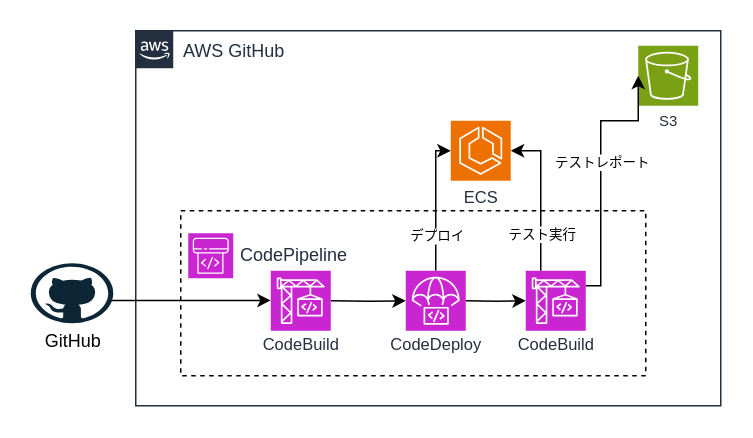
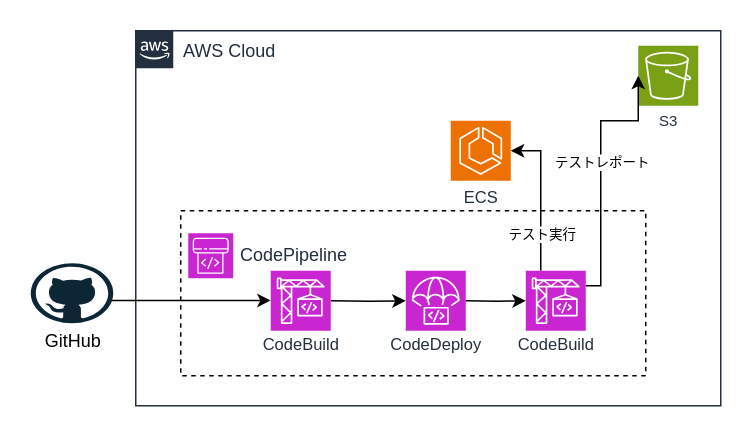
  <mxCell id="0" />
  <mxCell id="1" parent="0" />
- <mxCell id="2" value="AWS GitHub" style="points=[[0,0],[0.25,0],[0.5,0],[0.75,0],[1,0],[1,0.25],[1,0.5],[1,0.75],[1,1],[0.75,1],[0.5,1],[0.25,1],[0,1],[0,0.75],[0,0.5],[0,0.25]];outlineConnect=0;gradientColor=none;html=1;whiteSpace=wrap;fontSize=12;fontStyle=0;container=0;pointerEvents=0;collapsible=0;recursiveResize=0;shape=mxgraph.aws4.group;grIcon=mxgraph.aws4.group_aws_cloud_alt;strokeColor=#232F3E;fillColor=none;verticalAlign=top;align=left;spacingLeft=30;fontColor=#232F3E;dashed=0;" parent="1" vertex="1"><mxGeometry x="90" y="20" width="390" height="250" as="geometry" /></mxCell>
+ <mxCell id="2" value="AWS Cloud" style="points=[[0,0],[0.25,0],[0.5,0],[0.75,0],[1,0],[1,0.25],[1,0.5],[1,0.75],[1,1],[0.75,1],[0.5,1],[0.25,1],[0,1],[0,0.75],[0,0.5],[0,0.25]];outlineConnect=0;gradientColor=none;html=1;whiteSpace=wrap;fontSize=12;fontStyle=0;container=0;pointerEvents=0;collapsible=0;recursiveResize=0;shape=mxgraph.aws4.group;grIcon=mxgraph.aws4.group_aws_cloud_alt;strokeColor=#232F3E;fillColor=none;verticalAlign=top;align=left;spacingLeft=30;fontColor=#232F3E;dashed=0;" parent="1" vertex="1"><mxGeometry x="90" y="20" width="390" height="250" as="geometry" /></mxCell>
  <mxCell id="3" value="" style="rounded=0;whiteSpace=wrap;html=1;spacing=2;strokeColor=default;dashed=1;" parent="1" vertex="1"><mxGeometry x="120" y="140" width="310" height="110" as="geometry" /></mxCell>
  <mxCell id="4" value="ECS" style="sketch=0;points=[[0,0,0],[0.25,0,0],[0.5,0,0],[0.75,0,0],[1,0,0],[0,1,0],[0.25,1,0],[0.5,1,0],[0.75,1,0],[1,1,0],[0,0.25,0],[0,0.5,0],[0,0.75,0],[1,0.25,0],[1,0.5,0],[1,0.75,0]];outlineConnect=0;fontColor=#232F3E;fillColor=#ED7100;strokeColor=#ffffff;dashed=0;verticalLabelPosition=bottom;verticalAlign=top;align=center;html=1;fontSize=11;fontStyle=0;aspect=fixed;shape=mxgraph.aws4.resourceIcon;resIcon=mxgraph.aws4.ecs;spacing=0;labelPosition=center;" parent="1" vertex="1"><mxGeometry x="300" y="80" width="40" height="40" as="geometry" /></mxCell>
  <mxCell id="5" value="CodePipeline" style="sketch=0;points=[[0,0,0],[0.25,0,0],[0.5,0,0],[0.75,0,0],[1,0,0],[0,1,0],[0.25,1,0],[0.5,1,0],[0.75,1,0],[1,1,0],[0,0.25,0],[0,0.5,0],[0,0.75,0],[1,0.25,0],[1,0.5,0],[1,0.75,0]];outlineConnect=0;fontColor=#232F3E;fillColor=#C925D1;strokeColor=#ffffff;dashed=0;verticalLabelPosition=middle;verticalAlign=middle;align=left;html=1;fontSize=12;fontStyle=0;aspect=fixed;shape=mxgraph.aws4.resourceIcon;resIcon=mxgraph.aws4.codepipeline;labelPosition=right;spacing=5;" parent="1" vertex="1"><mxGeometry x="125" y="155" width="30" height="30" as="geometry" /></mxCell>
  <mxCell id="6" style="edgeStyle=orthogonalEdgeStyle;rounded=0;orthogonalLoop=1;jettySize=auto;html=1;exitX=1;exitY=0.5;exitDx=0;exitDy=0;" parent="1" target="18" edge="1"><mxGeometry relative="1" as="geometry"><mxPoint x="220" y="199.93" as="sourcePoint" /><mxPoint x="250" y="199.93" as="targetPoint" /></mxGeometry></mxCell>
  <mxCell id="7" style="edgeStyle=orthogonalEdgeStyle;rounded=0;orthogonalLoop=1;jettySize=auto;html=1;entryX=0;entryY=0.5;entryDx=0;entryDy=0;" parent="1" edge="1"><mxGeometry relative="1" as="geometry"><mxPoint x="180" y="199.8" as="targetPoint" /><mxPoint x="90" y="199.8" as="sourcePoint" /><Array as="points"><mxPoint x="60" y="199.8" /></Array></mxGeometry></mxCell>
  <mxCell id="8" style="edgeStyle=orthogonalEdgeStyle;rounded=0;orthogonalLoop=1;jettySize=auto;html=1;" parent="1" target="19" edge="1"><mxGeometry relative="1" as="geometry"><mxPoint x="310" y="199.93" as="sourcePoint" /><mxPoint x="340" y="199.93" as="targetPoint" /></mxGeometry></mxCell>
- <mxCell id="9" style="edgeStyle=orthogonalEdgeStyle;rounded=0;orthogonalLoop=1;jettySize=auto;html=1;exitX=0.5;exitY=0;exitDx=0;exitDy=0;exitPerimeter=0;" parent="1" source="18" target="4" edge="1"><mxGeometry relative="1" as="geometry"><mxPoint x="300" y="120" as="targetPoint" /><Array as="points"><mxPoint x="290" y="100" /></Array><mxPoint x="330" y="270" as="sourcePoint" /></mxGeometry></mxCell>
- <mxCell id="10" value="デプロイ" style="edgeLabel;html=1;align=center;verticalAlign=middle;resizable=0;points=[];fontSize=9;" parent="9" vertex="1" connectable="0"><mxGeometry x="-0.123" relative="1" as="geometry"><mxPoint y="15" as="offset" /></mxGeometry></mxCell>
  <mxCell id="11" value="&lt;div&gt;S3&lt;/div&gt;" style="sketch=0;points=[[0,0,0],[0.25,0,0],[0.5,0,0],[0.75,0,0],[1,0,0],[0,1,0],[0.25,1,0],[0.5,1,0],[0.75,1,0],[1,1,0],[0,0.25,0],[0,0.5,0],[0,0.75,0],[1,0.25,0],[1,0.5,0],[1,0.75,0]];outlineConnect=0;fontColor=#232F3E;fillColor=#7AA116;strokeColor=#ffffff;dashed=0;verticalLabelPosition=bottom;verticalAlign=top;align=center;html=1;fontSize=10;fontStyle=0;aspect=fixed;shape=mxgraph.aws4.resourceIcon;resIcon=mxgraph.aws4.s3;labelPosition=center;spacing=0;spacingLeft=0;spacingBottom=0;spacingTop=0;" parent="1" vertex="1"><mxGeometry x="425" y="30" width="40" height="40" as="geometry" /></mxCell>
  <mxCell id="12" style="edgeStyle=orthogonalEdgeStyle;rounded=0;orthogonalLoop=1;jettySize=auto;html=1;entryX=0;entryY=0.5;entryDx=0;entryDy=0;entryPerimeter=0;exitX=1;exitY=0.25;exitDx=0;exitDy=0;exitPerimeter=0;" parent="1" source="19" target="11" edge="1"><mxGeometry relative="1" as="geometry"><Array as="points"><mxPoint x="400" y="190" /><mxPoint x="400" y="80" /></Array><mxPoint x="453.762" y="190" as="sourcePoint" /></mxGeometry></mxCell>
  <mxCell id="13" value="テストレポート" style="edgeLabel;html=1;align=center;verticalAlign=middle;resizable=0;points=[];fontSize=9;" parent="12" vertex="1" connectable="0"><mxGeometry x="-0.17" relative="1" as="geometry"><mxPoint y="-20" as="offset" /></mxGeometry></mxCell>
  <mxCell id="14" style="edgeStyle=orthogonalEdgeStyle;rounded=0;orthogonalLoop=1;jettySize=auto;html=1;exitX=0.25;exitY=0;exitDx=0;exitDy=0;entryX=1;entryY=0.5;entryDx=0;entryDy=0;entryPerimeter=0;exitPerimeter=0;" parent="1" source="19" target="4" edge="1"><mxGeometry relative="1" as="geometry"><mxPoint x="477.5" y="270" as="sourcePoint" /></mxGeometry></mxCell>
  <mxCell id="15" value="テスト実行" style="edgeLabel;html=1;align=center;verticalAlign=middle;resizable=0;points=[];fontSize=9;" parent="14" vertex="1" connectable="0"><mxGeometry x="-0.067" relative="1" as="geometry"><mxPoint y="22" as="offset" /></mxGeometry></mxCell>
  <mxCell id="16" value="GitHub" style="dashed=0;outlineConnect=0;html=1;align=center;labelPosition=center;verticalLabelPosition=bottom;verticalAlign=top;shape=mxgraph.weblogos.github;spacing=0;" parent="1" vertex="1"><mxGeometry x="20" y="175" width="55" height="40" as="geometry" /></mxCell>
  <mxCell id="17" value="CodeBuild" style="sketch=0;points=[[0,0,0],[0.25,0,0],[0.5,0,0],[0.75,0,0],[1,0,0],[0,1,0],[0.25,1,0],[0.5,1,0],[0.75,1,0],[1,1,0],[0,0.25,0],[0,0.5,0],[0,0.75,0],[1,0.25,0],[1,0.5,0],[1,0.75,0]];outlineConnect=0;fontColor=#232F3E;fillColor=#C925D1;strokeColor=#ffffff;dashed=0;verticalLabelPosition=bottom;verticalAlign=top;align=center;html=1;fontSize=11;fontStyle=0;aspect=fixed;shape=mxgraph.aws4.resourceIcon;resIcon=mxgraph.aws4.codebuild;spacing=-2;labelPosition=center;" parent="1" vertex="1"><mxGeometry x="180" y="180" width="40" height="40" as="geometry" /></mxCell>
  <mxCell id="18" value="CodeDeploy" style="sketch=0;points=[[0,0,0],[0.25,0,0],[0.5,0,0],[0.75,0,0],[1,0,0],[0,1,0],[0.25,1,0],[0.5,1,0],[0.75,1,0],[1,1,0],[0,0.25,0],[0,0.5,0],[0,0.75,0],[1,0.25,0],[1,0.5,0],[1,0.75,0]];outlineConnect=0;fontColor=#232F3E;fillColor=#C925D1;strokeColor=#ffffff;dashed=0;verticalLabelPosition=bottom;verticalAlign=top;align=center;html=1;fontSize=11;fontStyle=0;aspect=fixed;shape=mxgraph.aws4.resourceIcon;resIcon=mxgraph.aws4.codedeploy;spacing=-2;" parent="1" vertex="1"><mxGeometry x="270" y="180" width="40" height="40" as="geometry" /></mxCell>
  <mxCell id="19" value="CodeBuild" style="sketch=0;points=[[0,0,0],[0.25,0,0],[0.5,0,0],[0.75,0,0],[1,0,0],[0,1,0],[0.25,1,0],[0.5,1,0],[0.75,1,0],[1,1,0],[0,0.25,0],[0,0.5,0],[0,0.75,0],[1,0.25,0],[1,0.5,0],[1,0.75,0]];outlineConnect=0;fontColor=#232F3E;fillColor=#C925D1;strokeColor=#ffffff;dashed=0;verticalLabelPosition=bottom;verticalAlign=top;align=center;html=1;fontSize=11;fontStyle=0;aspect=fixed;shape=mxgraph.aws4.resourceIcon;resIcon=mxgraph.aws4.codebuild;spacing=-2;labelPosition=center;" parent="1" vertex="1"><mxGeometry x="350" y="180" width="40" height="40" as="geometry" /></mxCell>
